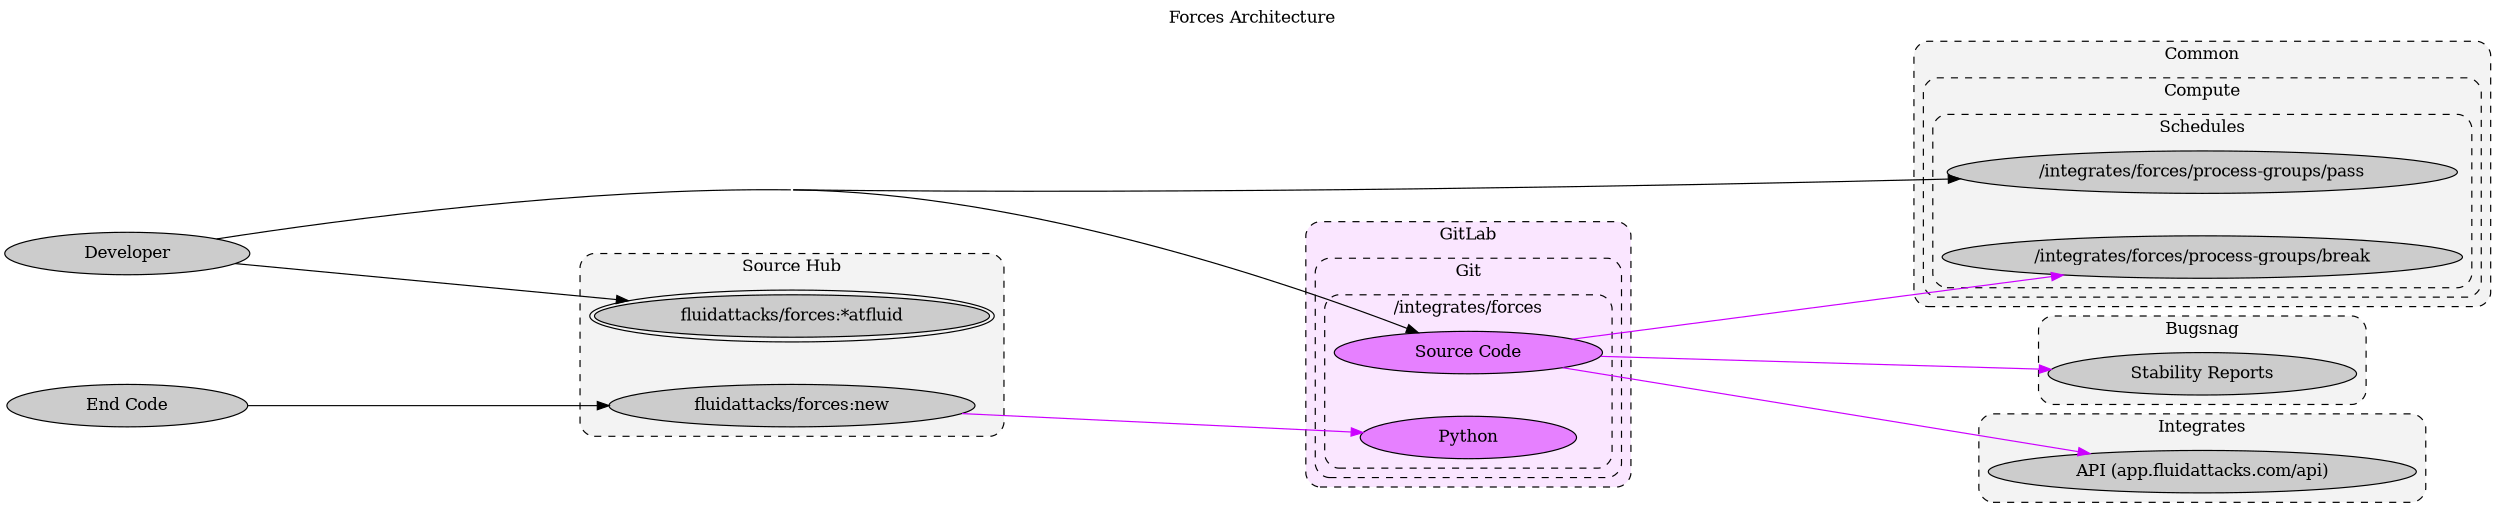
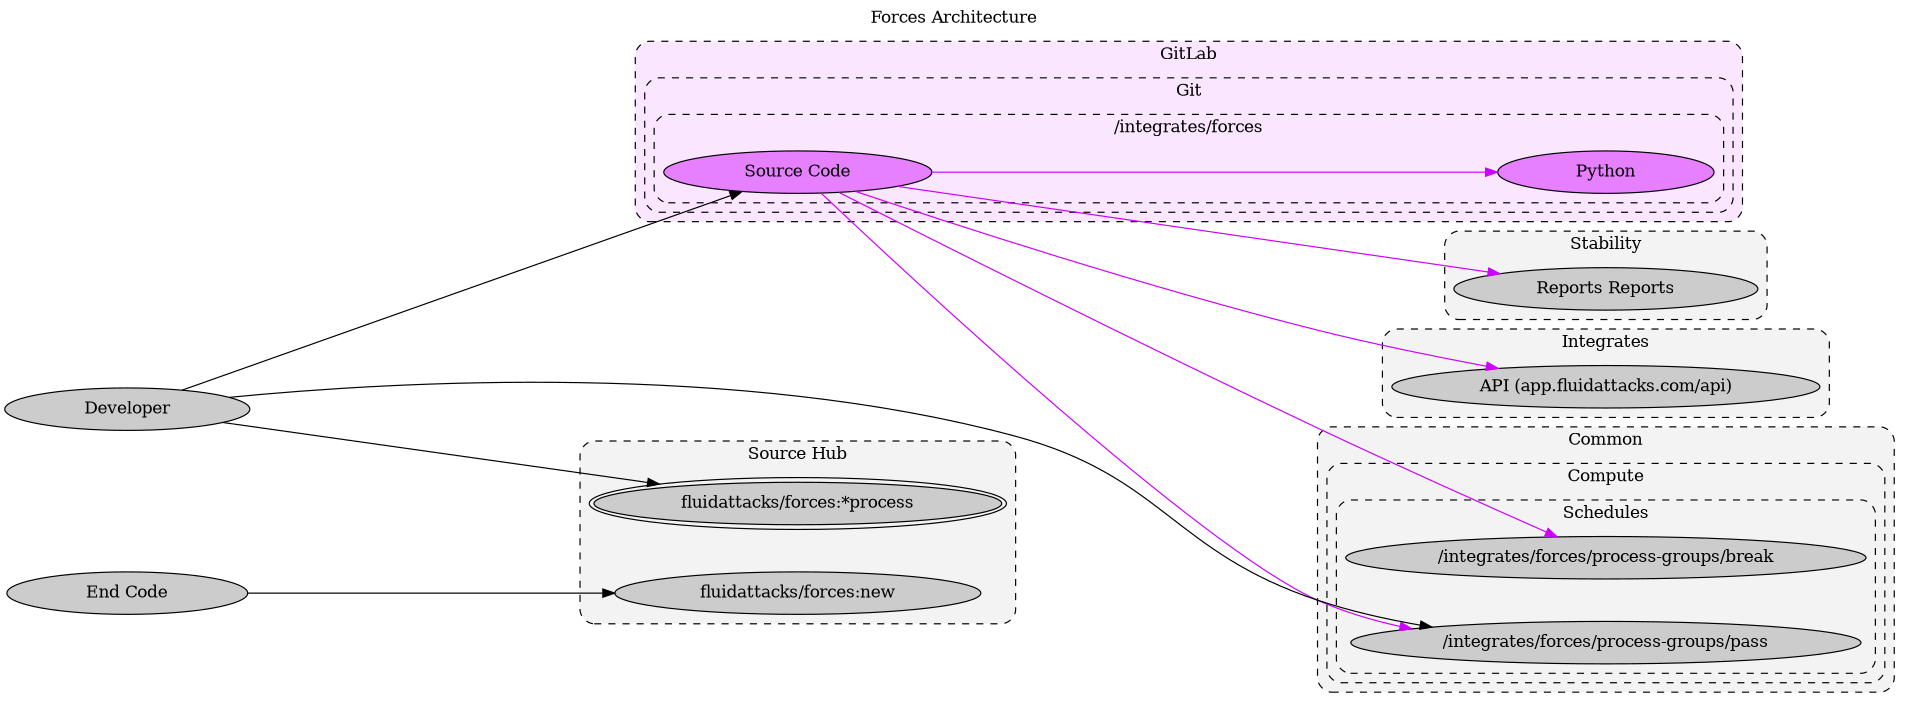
  digraph {
    compound=true
    concentrate=true
    label="Forces Architecture"
    labelloc=t
    nodesep=0.5
    rankdir=LR
    ranksep=4.0
    style="dashed,rounded"
    node [fillcolor="0.0 0.0 0.8" margin="0.8,0.0" style=filled]
    edge [color="0.8 1.0 1.0"]
-   n1 [label="Stability Reports"]
+   n1 [label="Reports Reports"]
    n2 [label="/integrates/forces/process-groups/break"]
    n3 [label="/integrates/forces/process-groups/pass"]
    n4 [label="fluidattacks/forces:new"]
-   n5 [label="fluidattacks/forces:*atfluid" peripheries=2]
+   n5 [label="fluidattacks/forces:*process" peripheries=2]
    n6 [fillcolor="0.8 0.5 1.0" label="Source Code"]
    n7 [fillcolor="0.8 0.5 1.0" label=Python]
    n8 [label="API (app.fluidattacks.com/api)"]
    n9 [label="End Code"]
    n10 [label=Developer]
    subgraph cluster_1 {
      bgcolor="0.0 0.0 0.95"
-     label=Bugsnag
+     label=Stability
      n1
    }
    subgraph cluster_2 {
      bgcolor="0.0 0.0 0.95"
      label=Common
      subgraph cluster_3 {
        bgcolor="0.0 0.0 0.95"
        label=Compute
        subgraph cluster_4 {
          bgcolor="0.0 0.0 0.95"
          label=Schedules
          n2
          n3
        }
      }
    }
    subgraph cluster_5 {
      bgcolor="0.0 0.0 0.95"
      label="Source Hub"
      n4
      n5
    }
    subgraph cluster_6 {
      bgcolor="0.8 0.1 1.0"
      label=GitLab
      subgraph cluster_7 {
        bgcolor="0.8 0.1 1.0"
        label=Git
        subgraph cluster_8 {
          bgcolor="0.8 0.1 1.0"
          label="/integrates/forces"
          n6
          n7
        }
      }
    }
    subgraph cluster_9 {
      bgcolor="0.0 0.0 0.95"
      label=Integrates
      n8
    }
    n6 -> n1
    n6 -> n2
-   n4 -> n7
+   n6 -> n3
+   n6 -> n7
    n6 -> n8
    n9 -> n4 [color="0.0 0.0 0.0"]
    n10 -> n3 [color="0.0 0.0 0.0"]
    n10 -> n5 [color="0.0 0.0 0.0"]
    n10 -> n6 [color="0.0 0.0 0.0"]
  }
